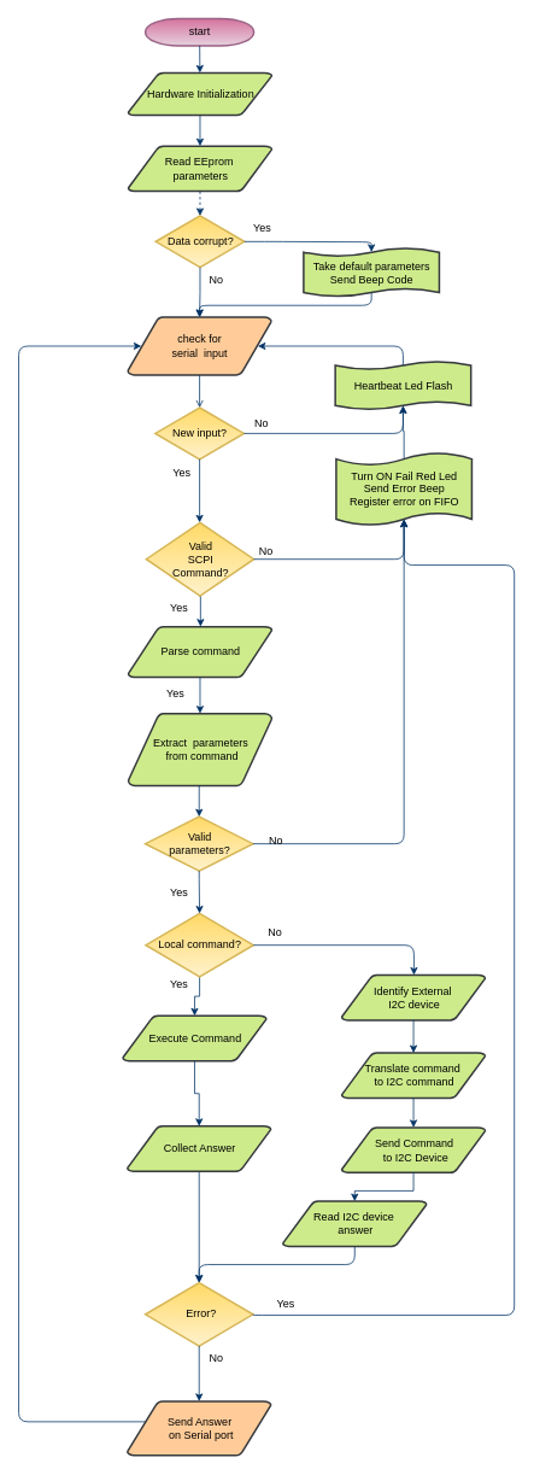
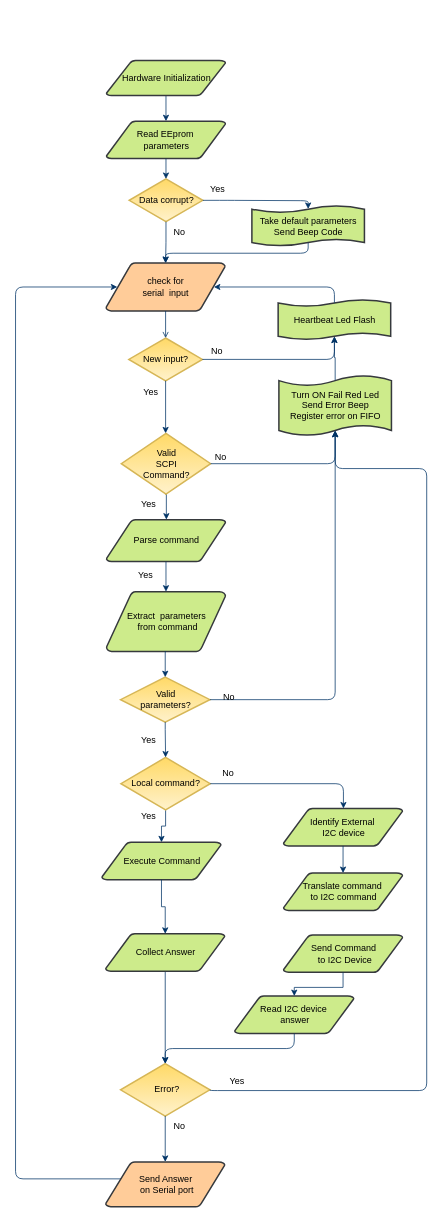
  <mxCell id="0" />
  <mxCell id="1" parent="0" />
- <mxCell id="2" value="start" style="shape=mxgraph.flowchart.terminator;strokeWidth=2;gradientColor=#d5739d;gradientDirection=north;fontStyle=0;html=1;fillColor=#e6d0de;strokeColor=#996185;" parent="1" vertex="1"><mxGeometry x="160" y="20" width="120" height="30" as="geometry" /></mxCell>
  <mxCell id="3" style="edgeStyle=orthogonalEdgeStyle;rounded=0;orthogonalLoop=1;jettySize=auto;html=1;exitX=0.5;exitY=1;exitDx=0;exitDy=0;exitPerimeter=0;entryX=0.5;entryY=0;entryDx=0;entryDy=0;entryPerimeter=0;strokeColor=#003366;" parent="1" source="4" target="23" edge="1"><mxGeometry relative="1" as="geometry"><mxPoint x="220.429" y="157" as="targetPoint" /></mxGeometry></mxCell>
  <mxCell id="4" value="Hardware Initialization" style="shape=mxgraph.flowchart.data;strokeWidth=2;gradientDirection=north;fontStyle=0;html=1;fillColor=#cdeb8b;strokeColor=#36393d;" parent="1" vertex="1"><mxGeometry x="141" y="80" width="159" height="47" as="geometry" /></mxCell>
  <mxCell id="5" value="check for&lt;br&gt;serial&amp;nbsp; input" style="shape=mxgraph.flowchart.data;strokeWidth=2;gradientDirection=north;fontStyle=0;html=1;fillColor=#ffcc99;strokeColor=#36393d;" parent="1" vertex="1"><mxGeometry x="140.5" y="350" width="159" height="64" as="geometry" /></mxCell>
  <mxCell id="6" value="New input?" style="shape=mxgraph.flowchart.decision;strokeWidth=2;gradientColor=#ffd966;gradientDirection=north;fontStyle=0;html=1;fillColor=#fff2cc;strokeColor=#d6b656;" parent="1" vertex="1"><mxGeometry x="171" y="450" width="98" height="57" as="geometry" /></mxCell>
- <mxCell id="7" style="fontStyle=1;strokeColor=#003366;strokeWidth=1;html=1;" parent="1" source="2" target="4" edge="1"><mxGeometry relative="1" as="geometry" /></mxCell>
  <mxCell id="8" style="entryX=0.5;entryY=0;entryPerimeter=0;fontStyle=1;strokeColor=#003366;strokeWidth=1;html=1;endArrow=open;" parent="1" source="5" target="6" edge="1"><mxGeometry relative="1" as="geometry" /></mxCell>
  <mxCell id="9" value="" style="edgeStyle=elbowEdgeStyle;elbow=horizontal;entryX=0.5;entryY=0.91;entryPerimeter=0;exitX=1;exitY=0.5;exitPerimeter=0;fontStyle=1;strokeColor=#003366;strokeWidth=1;html=1;entryDx=0;entryDy=0;" parent="1" source="6" target="13" edge="1"><mxGeometry x="381" y="28.5" width="100" height="100" as="geometry"><mxPoint x="650" y="598" as="sourcePoint" /><mxPoint x="665.395" y="469.5" as="targetPoint" /><Array as="points"><mxPoint x="445" y="461" /></Array></mxGeometry></mxCell>
  <mxCell id="10" value="No" style="text;fontStyle=0;html=1;strokeColor=none;gradientColor=none;fillColor=none;strokeWidth=2;" parent="1" vertex="1"><mxGeometry x="279" y="454" width="40" height="26" as="geometry" /></mxCell>
  <mxCell id="11" value="" style="edgeStyle=elbowEdgeStyle;elbow=horizontal;fontColor=#001933;fontStyle=1;strokeColor=#003366;strokeWidth=1;html=1;exitX=0.5;exitY=1;exitDx=0;exitDy=0;entryX=0.5;entryY=0;entryDx=0;entryDy=0;entryPerimeter=0;exitPerimeter=0;" parent="1" source="6" target="17" edge="1"><mxGeometry width="100" height="100" as="geometry"><mxPoint y="251" as="sourcePoint" x="-100" /><mxPoint x="160" y="611" as="targetPoint" /></mxGeometry></mxCell>
  <mxCell id="12" value="Yes" style="text;fontStyle=0;html=1;strokeColor=none;gradientColor=none;fillColor=none;strokeWidth=2;align=center;" parent="1" vertex="1"><mxGeometry x="180" y="508" width="40" height="26" as="geometry" /></mxCell>
  <mxCell id="13" value="Heartbeat Led Flash" style="shape=mxgraph.flowchart.paper_tape;strokeWidth=2;gradientDirection=north;fontStyle=0;html=1;fillColor=#cdeb8b;strokeColor=#36393d;" parent="1" vertex="1"><mxGeometry x="370" y="398" width="150" height="55" as="geometry" /></mxCell>
  <mxCell id="14" value="" style="edgeStyle=elbowEdgeStyle;elbow=horizontal;exitX=0.5;exitY=0.09;exitPerimeter=0;entryX=0.905;entryY=0.5;entryPerimeter=0;fontStyle=1;strokeColor=#003366;strokeWidth=1;html=1;" parent="1" source="13" target="5" edge="1"><mxGeometry width="100" height="100" as="geometry"><mxPoint y="251" as="sourcePoint" x="-100" /><mxPoint x="0" y="151" as="targetPoint" /><Array as="points"><mxPoint x="445" y="451" /></Array></mxGeometry></mxCell>
  <mxCell id="15" value="" style="edgeStyle=elbowEdgeStyle;elbow=horizontal;exitX=0.137;exitY=0.378;exitPerimeter=0;entryX=0.095;entryY=0.5;entryPerimeter=0;fontStyle=1;strokeColor=#003366;strokeWidth=1;html=1;exitDx=0;exitDy=0;" parent="1" source="37" target="5" edge="1"><mxGeometry width="100" height="100" as="geometry"><mxPoint y="251" as="sourcePoint" x="-100" /><mxPoint x="0" y="151" as="targetPoint" /><Array as="points"><mxPoint x="20" y="1121" /></Array></mxGeometry></mxCell>
  <mxCell id="16" value="" style="edgeStyle=orthogonalEdgeStyle;rounded=0;orthogonalLoop=1;jettySize=auto;html=1;strokeColor=#003366;" parent="1" edge="1"><mxGeometry relative="1" as="geometry"><mxPoint x="219.511" y="658" as="sourcePoint" /><mxPoint x="221" y="692" as="targetPoint" /></mxGeometry></mxCell>
  <mxCell id="17" value="&lt;div&gt;&lt;span style=&quot;background-color: initial;&quot;&gt;Valid&lt;/span&gt;&lt;/div&gt;&lt;div&gt;SCPI&lt;div&gt;Command?&lt;/div&gt;&lt;/div&gt;" style="shape=mxgraph.flowchart.decision;strokeWidth=2;gradientColor=#ffd966;gradientDirection=north;fontStyle=0;html=1;fillColor=#fff2cc;strokeColor=#d6b656;" parent="1" vertex="1"><mxGeometry x="161" y="577" width="119" height="81" as="geometry" /></mxCell>
  <mxCell id="18" value="&lt;div&gt;&lt;br&gt;&lt;/div&gt;Turn ON Fail Red Led&lt;div&gt;Send Error Beep&lt;/div&gt;&lt;div&gt;Register error on FIFO&lt;/div&gt;&lt;div&gt;&lt;br&gt;&lt;/div&gt;" style="shape=mxgraph.flowchart.paper_tape;strokeWidth=2;gradientDirection=north;fontStyle=0;html=1;fillColor=#cdeb8b;strokeColor=#36393d;" parent="1" vertex="1"><mxGeometry x="371" y="499" width="150" height="82" as="geometry" /></mxCell>
  <mxCell id="19" value="No" style="text;fontStyle=0;html=1;strokeColor=none;gradientColor=none;fillColor=none;strokeWidth=2;" parent="1" vertex="1"><mxGeometry x="284" y="595" width="40" height="26" as="geometry" /></mxCell>
  <mxCell id="20" value="Extract&amp;nbsp; parameters&lt;div&gt;&amp;nbsp;from command&lt;/div&gt;" style="shape=mxgraph.flowchart.data;strokeWidth=2;gradientDirection=north;fontStyle=0;html=1;fillColor=#cdeb8b;strokeColor=#36393d;" parent="1" vertex="1"><mxGeometry x="141" y="788" width="159" height="80" as="geometry" /></mxCell>
  <mxCell id="21" value="Valid&lt;br&gt;&lt;div&gt;parameters?&lt;/div&gt;" style="shape=mxgraph.flowchart.decision;strokeWidth=2;gradientColor=#ffd966;gradientDirection=north;fontStyle=0;html=1;fillColor=#fff2cc;strokeColor=#d6b656;" parent="1" vertex="1"><mxGeometry x="160" y="902" width="119" height="60" as="geometry" /></mxCell>
  <mxCell id="22" value="Parse command" style="shape=mxgraph.flowchart.data;strokeWidth=2;gradientDirection=north;fontStyle=0;html=1;fillColor=#cdeb8b;strokeColor=#36393d;" parent="1" vertex="1"><mxGeometry x="141" y="692" width="159" height="56" as="geometry" /></mxCell>
  <mxCell id="23" value="Read EEprom&amp;nbsp;&lt;div&gt;parameters&lt;/div&gt;" style="shape=mxgraph.flowchart.data;strokeWidth=2;gradientDirection=north;fontStyle=0;html=1;fillColor=#cdeb8b;strokeColor=#36393d;" parent="1" vertex="1"><mxGeometry x="141" y="161" width="159" height="50" as="geometry" /></mxCell>
  <mxCell id="24" value="Data corrupt?" style="shape=mxgraph.flowchart.decision;strokeWidth=2;gradientColor=#ffd966;gradientDirection=north;fontStyle=0;html=1;fillColor=#fff2cc;strokeColor=#d6b656;" parent="1" vertex="1"><mxGeometry x="171.5" y="238" width="98" height="57" as="geometry" /></mxCell>
  <mxCell id="25" value="Take default parameters&lt;div&gt;Send Beep Code&lt;/div&gt;" style="shape=mxgraph.flowchart.paper_tape;strokeWidth=2;gradientDirection=north;fontStyle=0;html=1;fillColor=#cdeb8b;strokeColor=#36393d;" parent="1" vertex="1"><mxGeometry x="335" y="273" width="150" height="55" as="geometry" /></mxCell>
  <mxCell id="26" style="edgeStyle=orthogonalEdgeStyle;rounded=1;orthogonalLoop=1;jettySize=auto;html=1;exitX=1;exitY=0.5;exitDx=0;exitDy=0;exitPerimeter=0;entryX=0.5;entryY=0.09;entryDx=0;entryDy=0;entryPerimeter=0;curved=0;strokeColor=#003366;" parent="1" source="24" target="25" edge="1"><mxGeometry relative="1" as="geometry"><Array as="points"><mxPoint x="302" y="267" /><mxPoint x="410" y="267" /></Array></mxGeometry></mxCell>
  <mxCell id="27" style="edgeStyle=orthogonalEdgeStyle;rounded=0;orthogonalLoop=1;jettySize=auto;html=1;exitX=0.5;exitY=1;exitDx=0;exitDy=0;exitPerimeter=0;entryX=0.5;entryY=0;entryDx=0;entryDy=0;entryPerimeter=0;strokeColor=#003366;" parent="1" source="24" target="5" edge="1"><mxGeometry relative="1" as="geometry" /></mxCell>
- <mxCell id="28" style="edgeStyle=orthogonalEdgeStyle;rounded=0;orthogonalLoop=1;jettySize=auto;html=1;exitX=0.5;exitY=1;exitDx=0;exitDy=0;exitPerimeter=0;entryX=0.5;entryY=0;entryDx=0;entryDy=0;entryPerimeter=0;strokeColor=#003366;dashed=1;" parent="1" source="23" target="24" edge="1"><mxGeometry relative="1" as="geometry" /></mxCell>
+ <mxCell id="28" style="edgeStyle=orthogonalEdgeStyle;rounded=0;orthogonalLoop=1;jettySize=auto;html=1;exitX=0.5;exitY=1;exitDx=0;exitDy=0;exitPerimeter=0;entryX=0.5;entryY=0;entryDx=0;entryDy=0;entryPerimeter=0;strokeColor=#003366;" parent="1" source="23" target="24" edge="1"><mxGeometry relative="1" as="geometry" /></mxCell>
  <mxCell id="29" style="edgeStyle=orthogonalEdgeStyle;rounded=1;orthogonalLoop=1;jettySize=auto;html=1;exitX=0.5;exitY=0.91;exitDx=0;exitDy=0;exitPerimeter=0;entryX=0.5;entryY=0;entryDx=0;entryDy=0;entryPerimeter=0;curved=0;strokeColor=#003366;" parent="1" source="25" target="5" edge="1"><mxGeometry relative="1" as="geometry"><Array as="points"><mxPoint x="410" y="337" /><mxPoint x="220" y="337" /></Array></mxGeometry></mxCell>
  <mxCell id="30" value="No" style="text;fontStyle=0;html=1;strokeColor=none;gradientColor=none;fillColor=none;strokeWidth=2;" parent="1" vertex="1"><mxGeometry x="229" y="295" width="40" height="26" as="geometry" /></mxCell>
  <mxCell id="31" value="Yes" style="text;fontStyle=0;html=1;strokeColor=none;gradientColor=none;fillColor=none;strokeWidth=2;align=center;" parent="1" vertex="1"><mxGeometry x="269" y="238" width="40" height="26" as="geometry" /></mxCell>
  <mxCell id="32" style="edgeStyle=orthogonalEdgeStyle;rounded=1;orthogonalLoop=1;jettySize=auto;html=1;exitX=1;exitY=0.5;exitDx=0;exitDy=0;exitPerimeter=0;entryX=0.5;entryY=0.91;entryDx=0;entryDy=0;entryPerimeter=0;curved=0;strokeColor=#003366;" parent="1" source="21" target="18" edge="1"><mxGeometry relative="1" as="geometry" /></mxCell>
  <mxCell id="33" value="No" style="text;fontStyle=0;html=1;strokeColor=none;gradientColor=none;fillColor=none;strokeWidth=2;" parent="1" vertex="1"><mxGeometry x="295" y="915" width="40" height="16" as="geometry" /></mxCell>
  <mxCell id="34" style="edgeStyle=orthogonalEdgeStyle;rounded=0;orthogonalLoop=1;jettySize=auto;html=1;exitX=0.5;exitY=1;exitDx=0;exitDy=0;exitPerimeter=0;strokeColor=#003366;" parent="1" source="35" target="36" edge="1"><mxGeometry relative="1" as="geometry" /></mxCell>
  <mxCell id="35" value="Local command?" style="shape=mxgraph.flowchart.decision;strokeWidth=2;gradientColor=#ffd966;gradientDirection=north;fontStyle=0;html=1;fillColor=#fff2cc;strokeColor=#d6b656;" parent="1" vertex="1"><mxGeometry x="160.5" y="1009" width="119" height="70" as="geometry" /></mxCell>
  <mxCell id="36" value="Execute Command" style="shape=mxgraph.flowchart.data;strokeWidth=2;gradientDirection=north;fontStyle=0;html=1;fillColor=#cdeb8b;strokeColor=#36393d;" parent="1" vertex="1"><mxGeometry x="135" y="1122" width="159" height="50" as="geometry" /></mxCell>
  <mxCell id="37" value="Send Answer&lt;div&gt;&amp;nbsp;on Serial port&lt;/div&gt;" style="shape=mxgraph.flowchart.data;strokeWidth=2;gradientDirection=north;fontStyle=0;html=1;fillColor=#ffcc99;strokeColor=#36393d;" parent="1" vertex="1"><mxGeometry x="140" y="1548" width="159" height="60" as="geometry" /></mxCell>
  <mxCell id="38" value="Identify External&amp;nbsp;&lt;div&gt;I2C device&lt;/div&gt;" style="shape=mxgraph.flowchart.data;strokeWidth=2;gradientDirection=north;fontStyle=0;html=1;fillColor=#cdeb8b;strokeColor=#36393d;" parent="1" vertex="1"><mxGeometry x="377" y="1077" width="159" height="50" as="geometry" /></mxCell>
  <mxCell id="39" value="Translate command&amp;nbsp;&lt;div&gt;to I2C command&lt;/div&gt;" style="shape=mxgraph.flowchart.data;strokeWidth=2;gradientDirection=north;fontStyle=0;html=1;fillColor=#cdeb8b;strokeColor=#36393d;" parent="1" vertex="1"><mxGeometry x="377" y="1163" width="159" height="50" as="geometry" /></mxCell>
  <mxCell id="40" value="Send Command&lt;div&gt;&amp;nbsp;to I2C Device&lt;/div&gt;" style="shape=mxgraph.flowchart.data;strokeWidth=2;gradientDirection=north;fontStyle=0;html=1;fillColor=#cdeb8b;strokeColor=#36393d;" parent="1" vertex="1"><mxGeometry x="377" y="1245.5" width="159" height="50" as="geometry" /></mxCell>
  <mxCell id="41" value="Read I2C device&amp;nbsp;&lt;div&gt;answer&lt;/div&gt;" style="shape=mxgraph.flowchart.data;strokeWidth=2;gradientDirection=north;fontStyle=0;html=1;fillColor=#cdeb8b;strokeColor=#36393d;" parent="1" vertex="1"><mxGeometry x="312" y="1327" width="159" height="50" as="geometry" /></mxCell>
  <mxCell id="42" value="&amp;nbsp;Error?" style="shape=mxgraph.flowchart.decision;strokeWidth=2;gradientColor=#ffd966;gradientDirection=north;fontStyle=0;html=1;fillColor=#fff2cc;strokeColor=#d6b656;" parent="1" vertex="1"><mxGeometry x="160" y="1417" width="119" height="70" as="geometry" /></mxCell>
  <mxCell id="43" value="" style="edgeStyle=elbowEdgeStyle;elbow=horizontal;fontStyle=1;strokeColor=#003366;strokeWidth=1;html=1;entryX=0.5;entryY=0;entryDx=0;entryDy=0;entryPerimeter=0;exitX=1;exitY=0.5;exitDx=0;exitDy=0;exitPerimeter=0;" parent="1" source="35" target="38" edge="1"><mxGeometry x="381" y="28.5" width="100" height="100" as="geometry"><mxPoint x="280" y="997" as="sourcePoint" /><mxPoint x="589" y="940" as="targetPoint" /><Array as="points"><mxPoint x="457" y="1037" /></Array></mxGeometry></mxCell>
  <mxCell id="44" style="edgeStyle=orthogonalEdgeStyle;rounded=0;orthogonalLoop=1;jettySize=auto;html=1;exitX=0.5;exitY=1;exitDx=0;exitDy=0;exitPerimeter=0;entryX=0.5;entryY=0;entryDx=0;entryDy=0;entryPerimeter=0;strokeColor=#003366;" parent="1" source="22" target="20" edge="1"><mxGeometry relative="1" as="geometry" /></mxCell>
  <mxCell id="45" style="edgeStyle=orthogonalEdgeStyle;rounded=0;orthogonalLoop=1;jettySize=auto;html=1;exitX=0.5;exitY=1;exitDx=0;exitDy=0;exitPerimeter=0;entryX=0.5;entryY=0;entryDx=0;entryDy=0;entryPerimeter=0;strokeColor=#003366;" parent="1" source="20" target="21" edge="1"><mxGeometry relative="1" as="geometry" /></mxCell>
  <mxCell id="46" style="edgeStyle=orthogonalEdgeStyle;rounded=0;orthogonalLoop=1;jettySize=auto;html=1;exitX=0.5;exitY=1;exitDx=0;exitDy=0;exitPerimeter=0;entryX=0.5;entryY=0;entryDx=0;entryDy=0;entryPerimeter=0;strokeColor=#003366;" parent="1" source="21" target="35" edge="1"><mxGeometry relative="1" as="geometry"><Array as="points"><mxPoint x="220" y="972" /></Array></mxGeometry></mxCell>
  <mxCell id="47" style="edgeStyle=orthogonalEdgeStyle;rounded=0;orthogonalLoop=1;jettySize=auto;html=1;exitX=0.5;exitY=1;exitDx=0;exitDy=0;exitPerimeter=0;strokeColor=#003366;" parent="1" source="48" target="42" edge="1"><mxGeometry relative="1" as="geometry" /></mxCell>
  <mxCell id="48" value="Collect Answer" style="shape=mxgraph.flowchart.data;strokeWidth=2;gradientDirection=north;fontStyle=0;html=1;fillColor=#cdeb8b;strokeColor=#36393d;" parent="1" vertex="1"><mxGeometry x="140" y="1244" width="159" height="50" as="geometry" /></mxCell>
  <mxCell id="49" style="edgeStyle=orthogonalEdgeStyle;rounded=1;orthogonalLoop=1;jettySize=auto;html=1;curved=0;strokeColor=#003366;entryX=0.5;entryY=0.91;entryDx=0;entryDy=0;entryPerimeter=0;exitX=1;exitY=0.5;exitDx=0;exitDy=0;exitPerimeter=0;" parent="1" source="42" target="18" edge="1"><mxGeometry relative="1" as="geometry"><mxPoint x="280" y="1453" as="sourcePoint" /><mxPoint x="450" y="617" as="targetPoint" /><Array as="points"><mxPoint x="279" y="1453" /><mxPoint x="568" y="1453" /><mxPoint x="568" y="624" /><mxPoint x="446" y="624" /></Array></mxGeometry></mxCell>
  <mxCell id="50" style="edgeStyle=orthogonalEdgeStyle;rounded=0;orthogonalLoop=1;jettySize=auto;html=1;exitX=0.5;exitY=1;exitDx=0;exitDy=0;exitPerimeter=0;entryX=0.5;entryY=0;entryDx=0;entryDy=0;entryPerimeter=0;strokeColor=#003366;" parent="1" source="36" target="48" edge="1"><mxGeometry relative="1" as="geometry" /></mxCell>
  <mxCell id="51" style="edgeStyle=orthogonalEdgeStyle;rounded=1;orthogonalLoop=1;jettySize=auto;html=1;exitX=0.5;exitY=1;exitDx=0;exitDy=0;exitPerimeter=0;entryX=0.5;entryY=0;entryDx=0;entryDy=0;entryPerimeter=0;curved=0;strokeColor=#003366;" parent="1" source="41" target="42" edge="1"><mxGeometry relative="1" as="geometry" /></mxCell>
  <mxCell id="52" style="edgeStyle=orthogonalEdgeStyle;rounded=0;orthogonalLoop=1;jettySize=auto;html=1;exitX=0.5;exitY=1;exitDx=0;exitDy=0;exitPerimeter=0;entryX=0.5;entryY=0;entryDx=0;entryDy=0;entryPerimeter=0;strokeColor=#003366;" parent="1" source="38" target="39" edge="1"><mxGeometry relative="1" as="geometry" /></mxCell>
  <mxCell id="53" style="edgeStyle=orthogonalEdgeStyle;rounded=0;orthogonalLoop=1;jettySize=auto;html=1;exitX=0.5;exitY=1;exitDx=0;exitDy=0;exitPerimeter=0;entryX=0.5;entryY=0;entryDx=0;entryDy=0;entryPerimeter=0;strokeColor=#003366;" parent="1" source="40" target="41" edge="1"><mxGeometry relative="1" as="geometry" /></mxCell>
- <mxCell id="54" style="edgeStyle=orthogonalEdgeStyle;rounded=0;orthogonalLoop=1;jettySize=auto;html=1;exitX=0.5;exitY=1;exitDx=0;exitDy=0;exitPerimeter=0;entryX=0.5;entryY=0;entryDx=0;entryDy=0;entryPerimeter=0;strokeColor=#003366;" parent="1" source="39" target="40" edge="1"><mxGeometry relative="1" as="geometry" /></mxCell>
  <mxCell id="55" style="edgeStyle=orthogonalEdgeStyle;rounded=0;orthogonalLoop=1;jettySize=auto;html=1;exitX=0.5;exitY=1;exitDx=0;exitDy=0;exitPerimeter=0;entryX=0.5;entryY=0;entryDx=0;entryDy=0;entryPerimeter=0;strokeColor=#003366;" parent="1" source="42" target="37" edge="1"><mxGeometry relative="1" as="geometry" /></mxCell>
  <mxCell id="56" value="No" style="text;fontStyle=0;html=1;strokeColor=none;gradientColor=none;fillColor=none;strokeWidth=2;" parent="1" vertex="1"><mxGeometry x="293.5" y="1016" width="40" height="16" as="geometry" /></mxCell>
  <mxCell id="57" value="No" style="text;fontStyle=0;html=1;strokeColor=none;gradientColor=none;fillColor=none;strokeWidth=2;" parent="1" vertex="1"><mxGeometry x="229" y="1487" width="40" height="16" as="geometry" /></mxCell>
  <mxCell id="58" value="Yes" style="text;fontStyle=0;html=1;strokeColor=none;gradientColor=none;fillColor=none;strokeWidth=2;align=center;" parent="1" vertex="1"><mxGeometry x="176.5" y="658" width="40" height="26" as="geometry" /></mxCell>
  <mxCell id="59" value="Yes" style="text;fontStyle=0;html=1;strokeColor=none;gradientColor=none;fillColor=none;strokeWidth=2;align=center;" parent="1" vertex="1"><mxGeometry x="176.5" y="972" width="40" height="26" as="geometry" /></mxCell>
  <mxCell id="60" value="Yes" style="text;fontStyle=0;html=1;strokeColor=none;gradientColor=none;fillColor=none;strokeWidth=2;align=center;" parent="1" vertex="1"><mxGeometry x="173" y="752" width="40" height="26" as="geometry" /></mxCell>
  <mxCell id="61" value="Yes" style="text;fontStyle=0;html=1;strokeColor=none;gradientColor=none;fillColor=none;strokeWidth=2;align=center;" parent="1" vertex="1"><mxGeometry x="176.5" y="1074" width="40" height="26" as="geometry" /></mxCell>
  <mxCell id="62" value="Yes" style="text;fontStyle=0;html=1;strokeColor=none;gradientColor=none;fillColor=none;strokeWidth=2;align=center;" parent="1" vertex="1"><mxGeometry x="295" y="1427" width="40" height="26" as="geometry" /></mxCell>
  <mxCell id="63" style="edgeStyle=orthogonalEdgeStyle;rounded=0;orthogonalLoop=1;jettySize=auto;html=1;exitX=0.5;exitY=0.09;exitDx=0;exitDy=0;exitPerimeter=0;entryX=0.5;entryY=0.91;entryDx=0;entryDy=0;entryPerimeter=0;curved=0;strokeColor=#003366;" parent="1" source="18" target="13" edge="1"><mxGeometry relative="1" as="geometry" /></mxCell>
  <mxCell id="64" style="edgeStyle=orthogonalEdgeStyle;rounded=1;orthogonalLoop=1;jettySize=auto;html=1;exitX=1;exitY=0.5;exitDx=0;exitDy=0;exitPerimeter=0;entryX=0.5;entryY=0.91;entryDx=0;entryDy=0;entryPerimeter=0;strokeColor=#003366;curved=0;" parent="1" source="17" target="18" edge="1"><mxGeometry relative="1" as="geometry"><Array as="points"><mxPoint x="446" y="618" /></Array></mxGeometry></mxCell>
